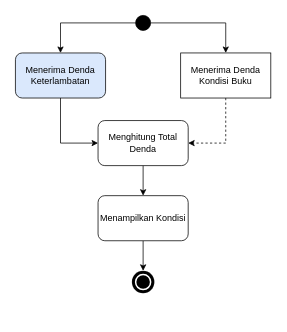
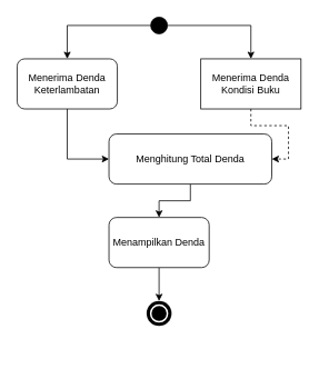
  <mxCell id="0" />
  <mxCell id="1" parent="0" />
  <mxCell id="2" value="" style="ellipse;whiteSpace=wrap;html=1;aspect=fixed;fillColor=#000000;" vertex="1" parent="1"><mxGeometry x="180" y="20" width="20" height="20" as="geometry" /></mxCell>
  <mxCell id="3" style="edgeStyle=orthogonalEdgeStyle;rounded=0;orthogonalLoop=1;jettySize=auto;html=1;entryX=0;entryY=0.5;entryDx=0;entryDy=0;" edge="1" parent="1" source="4" target="10"><mxGeometry relative="1" as="geometry" /></mxCell>
- <mxCell id="4" value="Menerima Denda Keterlambatan" style="rounded=1;whiteSpace=wrap;html=1;fillColor=#dae8fc;" vertex="1" parent="1"><mxGeometry x="20" y="70" width="120" height="60" as="geometry" /></mxCell>
+ <mxCell id="4" value="Menerima Denda Keterlambatan" style="rounded=1;whiteSpace=wrap;html=1;" vertex="1" parent="1"><mxGeometry x="20" y="70" width="120" height="60" as="geometry" /></mxCell>
  <mxCell id="5" style="edgeStyle=orthogonalEdgeStyle;rounded=0;orthogonalLoop=1;jettySize=auto;html=1;entryX=1;entryY=0.5;entryDx=0;entryDy=0;dashed=1;" edge="1" parent="1" source="6" target="10"><mxGeometry relative="1" as="geometry" /></mxCell>
  <mxCell id="6" value="Menerima Denda Kondisi Buku" style="whiteSpace=wrap;html=1;rounded=0;" vertex="1" parent="1"><mxGeometry x="240" y="70" width="120" height="60" as="geometry" /></mxCell>
  <mxCell id="7" style="edgeStyle=orthogonalEdgeStyle;rounded=0;orthogonalLoop=1;jettySize=auto;html=1;" edge="1" parent="1" source="2"><mxGeometry relative="1" as="geometry"><mxPoint x="80" y="70" as="targetPoint" /><Array as="points"><mxPoint x="80" y="30" /><mxPoint x="80" y="67" /></Array></mxGeometry></mxCell>
  <mxCell id="8" style="edgeStyle=orthogonalEdgeStyle;rounded=0;orthogonalLoop=1;jettySize=auto;html=1;entryX=0.5;entryY=0;entryDx=0;entryDy=0;" edge="1" parent="1" source="2" target="6"><mxGeometry relative="1" as="geometry"><Array as="points"><mxPoint x="300" y="30" /></Array></mxGeometry></mxCell>
  <mxCell id="9" style="edgeStyle=orthogonalEdgeStyle;rounded=0;orthogonalLoop=1;jettySize=auto;html=1;entryX=0.5;entryY=0;entryDx=0;entryDy=0;" edge="1" parent="1" source="10" target="12"><mxGeometry relative="1" as="geometry" /></mxCell>
- <mxCell id="10" value="Menghitung Total Denda" style="rounded=1;whiteSpace=wrap;html=1;" vertex="1" parent="1"><mxGeometry x="130" y="160" width="120" height="60" as="geometry" /></mxCell>
+ <mxCell id="10" value="Menghitung Total Denda" style="rounded=1;whiteSpace=wrap;html=1;" vertex="1" parent="1"><mxGeometry x="130" y="160" width="195" height="60" as="geometry" /></mxCell>
  <mxCell id="11" style="edgeStyle=orthogonalEdgeStyle;rounded=0;orthogonalLoop=1;jettySize=auto;html=1;entryX=0.5;entryY=0;entryDx=0;entryDy=0;" edge="1" parent="1" source="12" target="15"><mxGeometry relative="1" as="geometry"><mxPoint x="190" y="360" as="targetPoint" /></mxGeometry></mxCell>
- <mxCell id="12" value="Menampilkan Kondisi" style="rounded=1;whiteSpace=wrap;html=1;" vertex="1" parent="1"><mxGeometry x="130" y="260" width="120" height="60" as="geometry" /></mxCell>
+ <mxCell id="12" value="Menampilkan Denda" style="rounded=1;whiteSpace=wrap;html=1;" vertex="1" parent="1"><mxGeometry x="130" y="260" width="120" height="60" as="geometry" /></mxCell>
  <mxCell id="13" value="" style="group" vertex="1" connectable="0" parent="1"><mxGeometry x="150" y="360" width="80" height="60" as="geometry" /></mxCell>
  <mxCell id="14" value="" style="group" vertex="1" connectable="0" parent="13"><mxGeometry x="25" width="30" height="30" as="geometry" /></mxCell>
  <mxCell id="15" value="" style="ellipse;whiteSpace=wrap;html=1;aspect=fixed;fillColor=#000000;shadow=0;strokeColor=#ffffff;strokeWidth=0;" vertex="1" parent="14"><mxGeometry width="30" height="30" as="geometry" /></mxCell>
  <mxCell id="16" value="" style="ellipse;whiteSpace=wrap;html=1;aspect=fixed;fillColor=#000000;shadow=0;strokeColor=#ffffff;strokeWidth=2;" vertex="1" parent="14"><mxGeometry x="5" y="5" width="20" height="20" as="geometry" /></mxCell>
